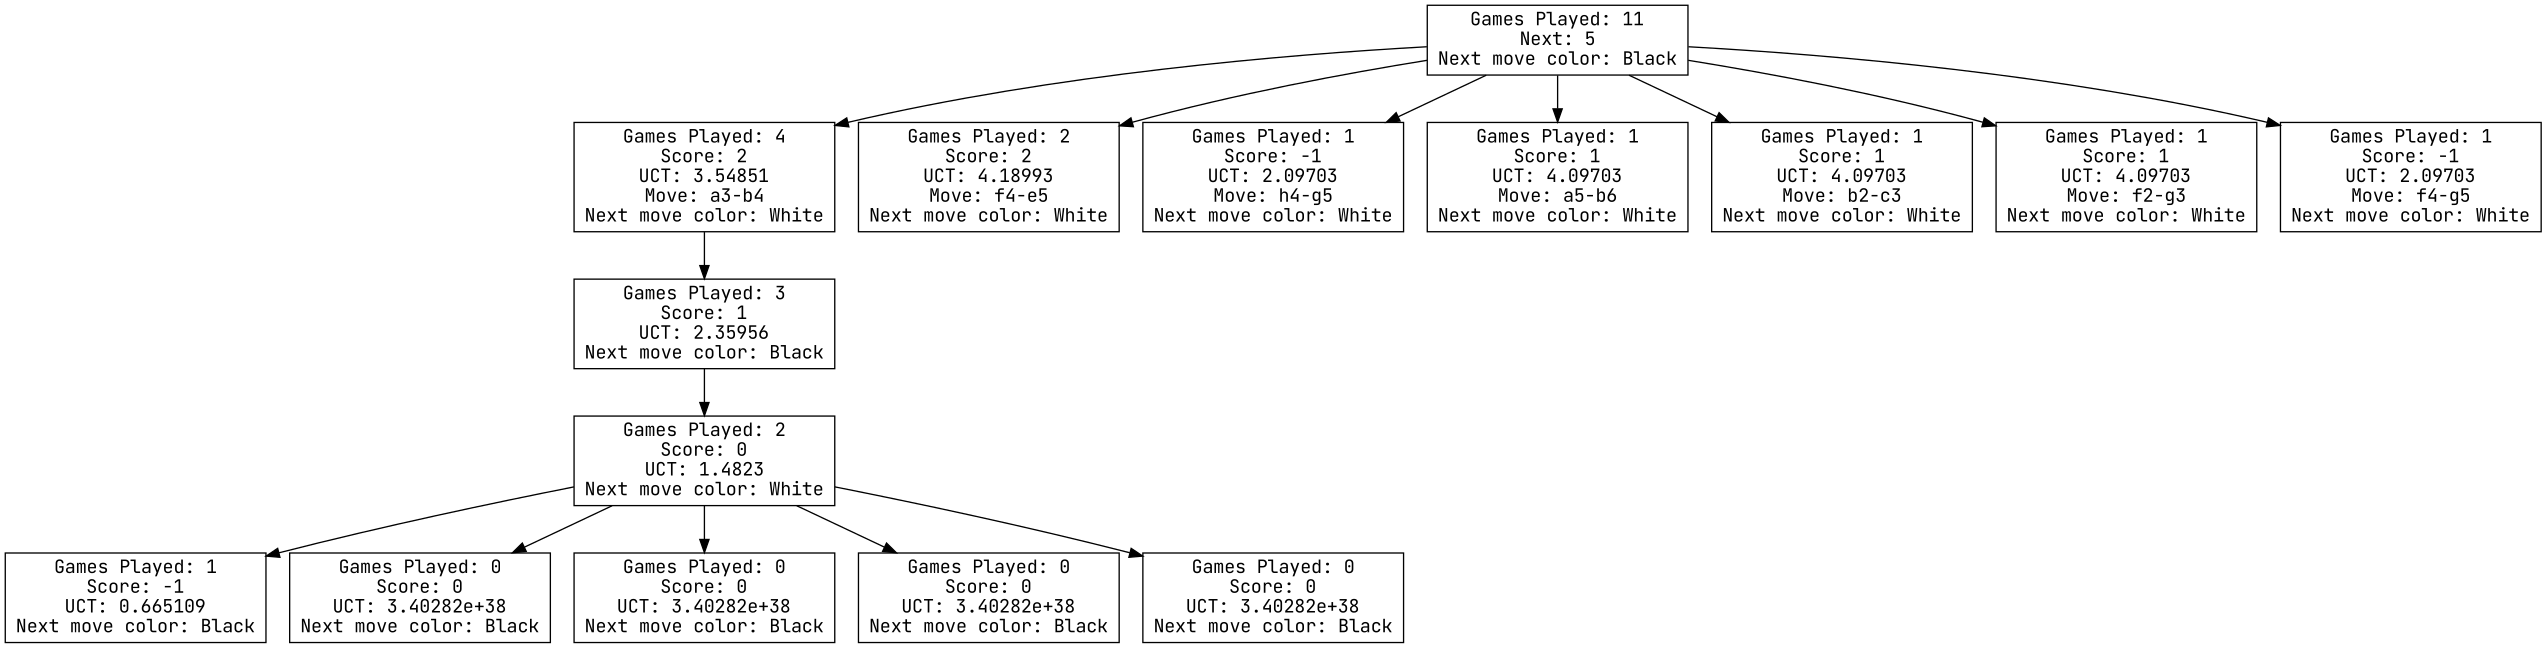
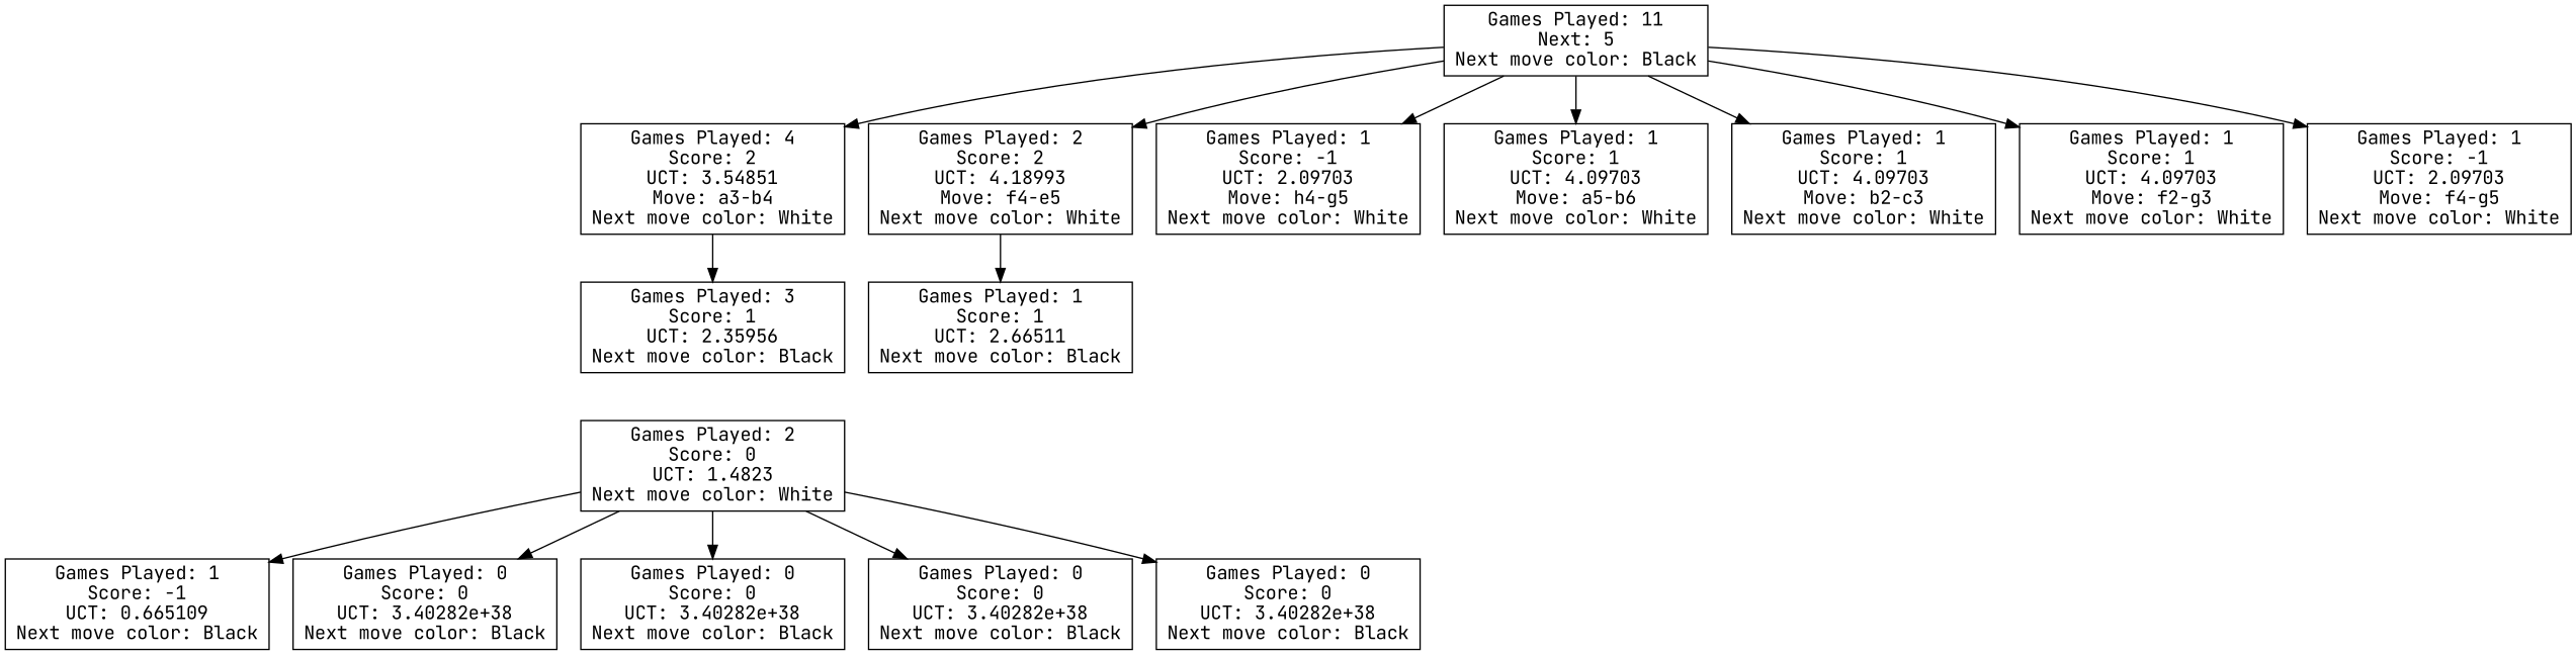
  digraph {
    fontname="JetBrains Mono"
    node [fontname="JetBrains Mono" shape=box]
    edge [fontname="JetBrains Mono"]
    n1 [label="Games Played: 11\nNext: 5\nNext move color: Black"]
    n2 [label="Games Played: 4\nScore: 2\nUCT: 3.54851\nMove: a3-b4\nNext move color: White"]
    n3 [label="Games Played: 2\nScore: 2\nUCT: 4.18993\nMove: f4-e5\nNext move color: White"]
    n4 [label="Games Played: 1\nScore: -1\nUCT: 2.09703\nMove: h4-g5\nNext move color: White"]
    n5 [label="Games Played: 1\nScore: 1\nUCT: 4.09703\nMove: a5-b6\nNext move color: White"]
    n6 [label="Games Played: 1\nScore: 1\nUCT: 4.09703\nMove: b2-c3\nNext move color: White"]
    n7 [label="Games Played: 1\nScore: 1\nUCT: 4.09703\nMove: f2-g3\nNext move color: White"]
    n8 [label="Games Played: 1\nScore: -1\nUCT: 2.09703\nMove: f4-g5\nNext move color: White"]
    n9 [label="Games Played: 3\nScore: 1\nUCT: 2.35956\nNext move color: Black"]
+   n10 [label="Games Played: 1\nScore: 1\nUCT: 2.66511\nNext move color: Black"]
    n11 [label="Games Played: 2\nScore: 0\nUCT: 1.4823\nNext move color: White"]
    n12 [label="Games Played: 1\nScore: -1\nUCT: 0.665109\nNext move color: Black"]
    n13 [label="Games Played: 0\nScore: 0\nUCT: 3.40282e+38\nNext move color: Black"]
    n14 [label="Games Played: 0\nScore: 0\nUCT: 3.40282e+38\nNext move color: Black"]
    n15 [label="Games Played: 0\nScore: 0\nUCT: 3.40282e+38\nNext move color: Black"]
    n16 [label="Games Played: 0\nScore: 0\nUCT: 3.40282e+38\nNext move color: Black"]
    n1 -> n2
    n1 -> n3
    n1 -> n4
    n1 -> n5
    n1 -> n6
    n1 -> n7
    n1 -> n8
    n2 -> n9
-   n9 -> n11
+   n3 -> n10
    n11 -> n12
    n11 -> n13
    n11 -> n14
    n11 -> n15
    n11 -> n16
  }
